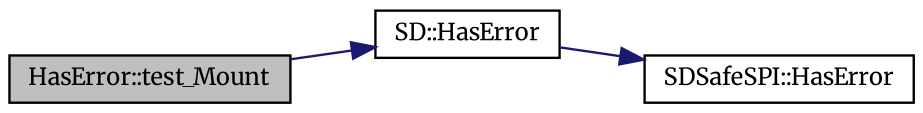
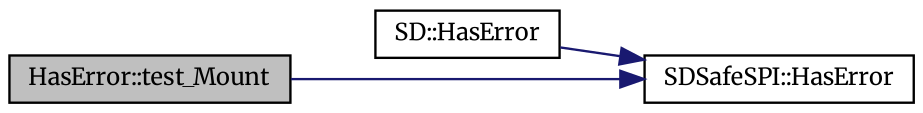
  digraph {
    fontname=Merriweather
    rankdir=LR
    node [color=black fillcolor=white fontname=Merriweather fontsize=10 shape=record style=filled]
    edge [color=midnightblue fontname=Merriweather fontsize=10 labelfontname=Helvetica labelfontsize=10 style=solid]
    n1 [fillcolor=grey75 fontcolor=black height=0.2 label="HasError::test_Mount" width=0.4]
    n2 [height=0.2 label="SD::HasError" width=0.4]
    n3 [height=0.2 label="SDSafeSPI::HasError" width=0.4]
-   n1 -> n2
+   n1 -> n3
    n2 -> n3
  }
